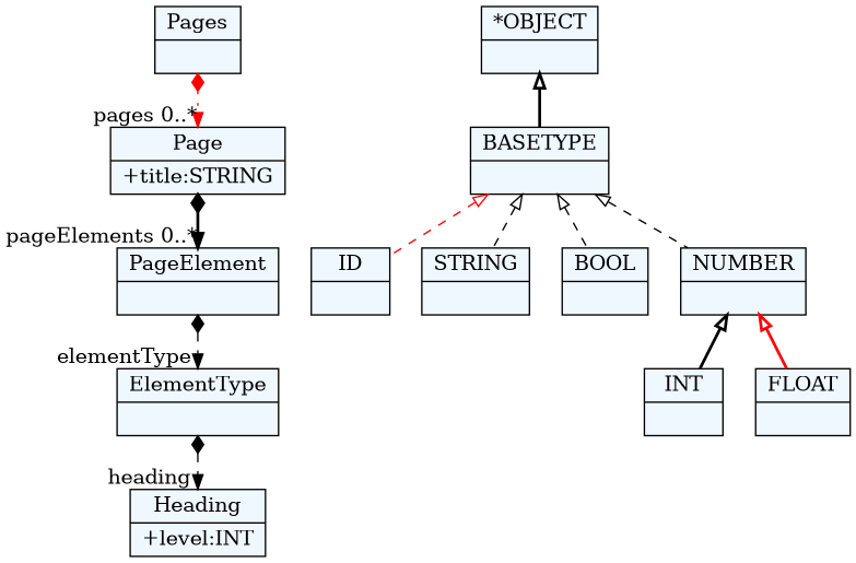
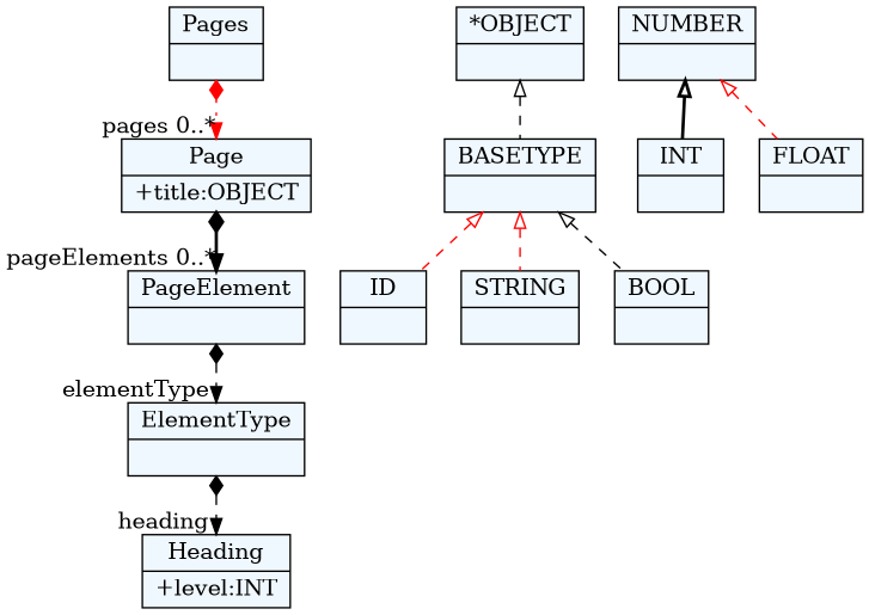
  digraph {
    fontname="Bitstream Vera Sans"
    fontsize=8
    nodesep=0.3
    node [fillcolor=aliceblue shape=record style=filled]
    edge [arrowtail=empty color=black dir=back style=dashed]
    n1 [label="{Pages|}"]
-   n2 [label="{Page|+title:STRING\l}"]
+   n2 [label="{Page|+title:OBJECT\l}"]
    n3 [label="{PageElement|}"]
    n4 [label="{ElementType|}"]
    n5 [label="{Heading|+level:INT\l}"]
    n6 [label="{ID|}"]
    n7 [label="{STRING|}"]
    n8 [label="{BOOL|}"]
    n9 [label="{INT|}"]
    n10 [label="{FLOAT|}"]
    n11 [label="{NUMBER|}"]
    n12 [label="{BASETYPE|}"]
    n13 [label="{*OBJECT|}"]
    n1 -> n2 [arrowtail=diamond color=red dir=both headlabel="pages 0..*" style=dotted]
    n2 -> n3 [arrowtail=diamond dir=both headlabel="pageElements 0..*" style=bold]
    n3 -> n4 [arrowtail=diamond dir=both headlabel="elementType "]
    n4 -> n5 [arrowtail=diamond dir=both headlabel="heading "]
    n11 -> n9 [style=bold]
-   n11 -> n10 [color=red style=bold]
+   n11 -> n10 [color=red]
    n12 -> n6 [color=red]
-   n12 -> n7
+   n12 -> n7 [color=red]
    n12 -> n8
-   n12 -> n11
-   n13 -> n12 [style=bold]
+   n13 -> n12
  }
